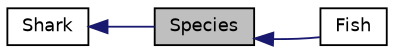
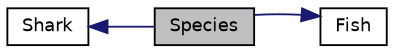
  digraph {
    rankdir=LR
    node [color=black fillcolor=white fontname=Helvetica fontsize=10 shape=record style=filled]
    edge [color=midnightblue dir=back fontname=Helvetica fontsize=10 labelfontname=Helvetica labelfontsize=10 style=solid]
    n1 [fillcolor=grey75 fontcolor=black height=0.2 label=Species width=0.4]
    n2 [height=0.2 label=Fish width=0.4]
    n3 [height=0.2 label=Shark width=0.4]
-   n1 -> n2
+   n2 -> n1
    n3 -> n1
  }
